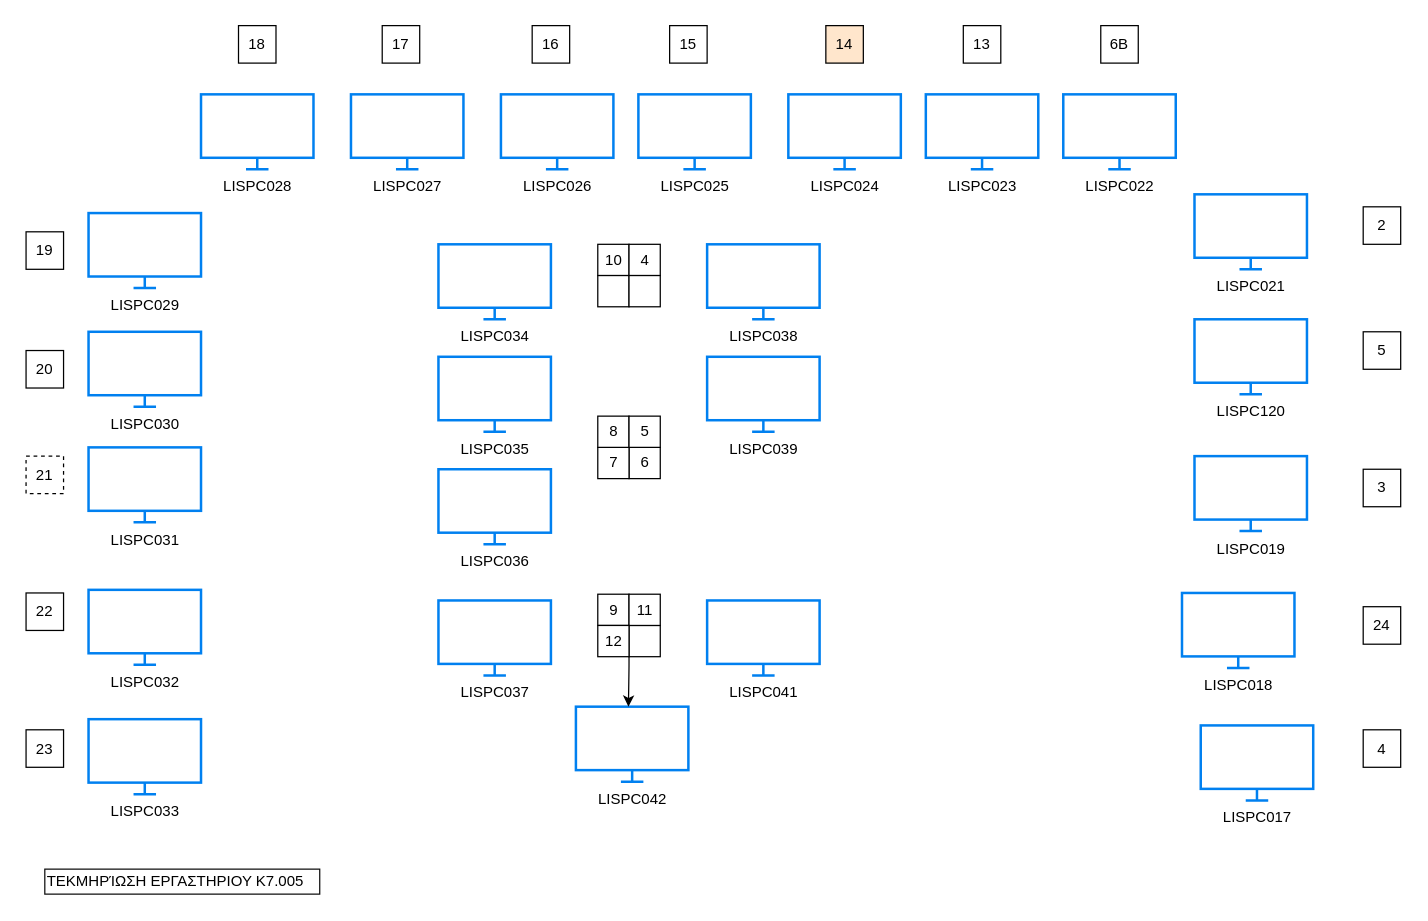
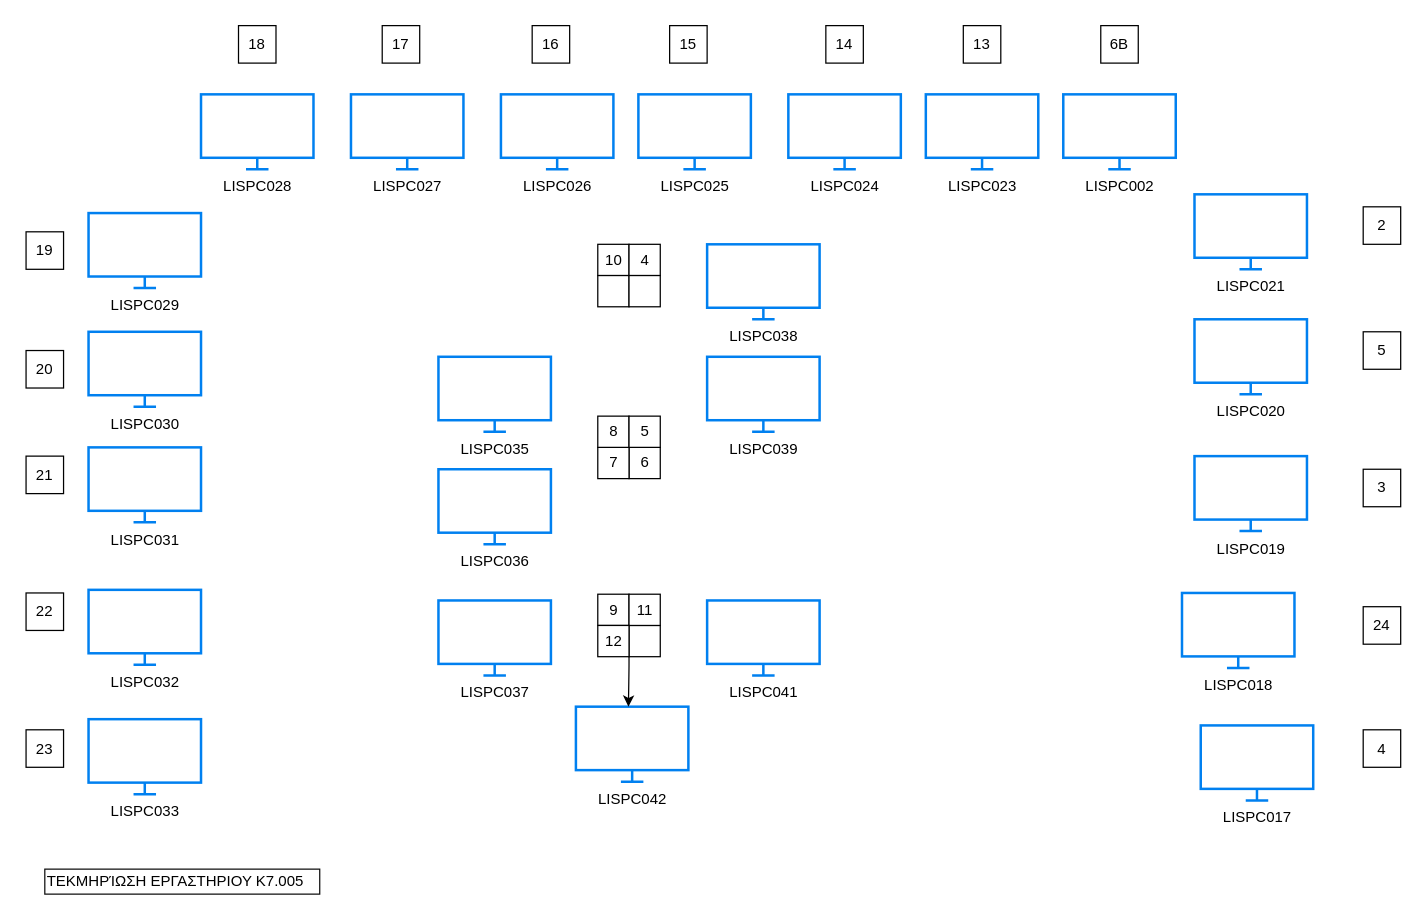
  <mxCell id="0" />
  <mxCell id="1" parent="0" />
  <mxCell id="2" value="LISPC029" style="html=1;verticalLabelPosition=bottom;align=center;labelBackgroundColor=#ffffff;verticalAlign=top;strokeWidth=2;strokeColor=#0080F0;fillColor=#ffffff;shadow=0;dashed=0;shape=mxgraph.ios7.icons.monitor;" vertex="1" parent="1"><mxGeometry x="70" y="170" width="90" height="60" as="geometry" /></mxCell>
  <mxCell id="3" value="LISPC030" style="html=1;verticalLabelPosition=bottom;align=center;labelBackgroundColor=#ffffff;verticalAlign=top;strokeWidth=2;strokeColor=#0080F0;fillColor=#ffffff;shadow=0;dashed=0;shape=mxgraph.ios7.icons.monitor;" vertex="1" parent="1"><mxGeometry x="70" y="265" width="90" height="60" as="geometry" /></mxCell>
  <mxCell id="4" value="LISPC031" style="html=1;verticalLabelPosition=bottom;align=center;labelBackgroundColor=#ffffff;verticalAlign=top;strokeWidth=2;strokeColor=#0080F0;fillColor=#ffffff;shadow=0;dashed=0;shape=mxgraph.ios7.icons.monitor;" vertex="1" parent="1"><mxGeometry x="70" y="357.5" width="90" height="60" as="geometry" /></mxCell>
  <mxCell id="5" value="LISPC032" style="html=1;verticalLabelPosition=bottom;align=center;labelBackgroundColor=#ffffff;verticalAlign=top;strokeWidth=2;strokeColor=#0080F0;fillColor=#ffffff;shadow=0;dashed=0;shape=mxgraph.ios7.icons.monitor;" vertex="1" parent="1"><mxGeometry x="70" y="471.5" width="90" height="60" as="geometry" /></mxCell>
  <mxCell id="6" value="LISPC033" style="html=1;verticalLabelPosition=bottom;align=center;labelBackgroundColor=#ffffff;verticalAlign=top;strokeWidth=2;strokeColor=#0080F0;fillColor=#ffffff;shadow=0;dashed=0;shape=mxgraph.ios7.icons.monitor;" vertex="1" parent="1"><mxGeometry x="70" y="575" width="90" height="60" as="geometry" /></mxCell>
  <mxCell id="7" value="LISPC028" style="html=1;verticalLabelPosition=bottom;align=center;labelBackgroundColor=#ffffff;verticalAlign=top;strokeWidth=2;strokeColor=#0080F0;fillColor=#ffffff;shadow=0;dashed=0;shape=mxgraph.ios7.icons.monitor;direction=east;" vertex="1" parent="1"><mxGeometry x="160" y="75" width="90" height="60" as="geometry" /></mxCell>
  <mxCell id="8" value="LISPC027" style="html=1;verticalLabelPosition=bottom;align=center;labelBackgroundColor=#ffffff;verticalAlign=top;strokeWidth=2;strokeColor=#0080F0;fillColor=#ffffff;shadow=0;dashed=0;shape=mxgraph.ios7.icons.monitor;" vertex="1" parent="1"><mxGeometry x="280" y="75" width="90" height="60" as="geometry" /></mxCell>
  <mxCell id="9" value="LISPC026" style="html=1;verticalLabelPosition=bottom;align=center;labelBackgroundColor=#ffffff;verticalAlign=top;strokeWidth=2;strokeColor=#0080F0;fillColor=#ffffff;shadow=0;dashed=0;shape=mxgraph.ios7.icons.monitor;" vertex="1" parent="1"><mxGeometry x="400" y="75" width="90" height="60" as="geometry" /></mxCell>
  <mxCell id="10" value="LISPC025" style="html=1;verticalLabelPosition=bottom;align=center;labelBackgroundColor=#ffffff;verticalAlign=top;strokeWidth=2;strokeColor=#0080F0;fillColor=#ffffff;shadow=0;dashed=0;shape=mxgraph.ios7.icons.monitor;" vertex="1" parent="1"><mxGeometry x="510" y="75" width="90" height="60" as="geometry" /></mxCell>
  <mxCell id="11" value="LISPC024" style="html=1;verticalLabelPosition=bottom;align=center;labelBackgroundColor=#ffffff;verticalAlign=top;strokeWidth=2;strokeColor=#0080F0;fillColor=#ffffff;shadow=0;dashed=0;shape=mxgraph.ios7.icons.monitor;" vertex="1" parent="1"><mxGeometry x="630" y="75" width="90" height="60" as="geometry" /></mxCell>
  <mxCell id="12" value="LISPC023" style="html=1;verticalLabelPosition=bottom;align=center;labelBackgroundColor=#ffffff;verticalAlign=top;strokeWidth=2;strokeColor=#0080F0;fillColor=#ffffff;shadow=0;dashed=0;shape=mxgraph.ios7.icons.monitor;" vertex="1" parent="1"><mxGeometry x="740" y="75" width="90" height="60" as="geometry" /></mxCell>
- <mxCell id="13" value="LISPC022" style="html=1;verticalLabelPosition=bottom;align=center;labelBackgroundColor=#ffffff;verticalAlign=top;strokeWidth=2;strokeColor=#0080F0;fillColor=#ffffff;shadow=0;dashed=0;shape=mxgraph.ios7.icons.monitor;" vertex="1" parent="1"><mxGeometry x="850" y="75" width="90" height="60" as="geometry" /></mxCell>
+ <mxCell id="13" value="LISPC002" style="html=1;verticalLabelPosition=bottom;align=center;labelBackgroundColor=#ffffff;verticalAlign=top;strokeWidth=2;strokeColor=#0080F0;fillColor=#ffffff;shadow=0;dashed=0;shape=mxgraph.ios7.icons.monitor;" vertex="1" parent="1"><mxGeometry x="850" y="75" width="90" height="60" as="geometry" /></mxCell>
  <mxCell id="14" value="LISPC021" style="html=1;verticalLabelPosition=bottom;align=center;labelBackgroundColor=#ffffff;verticalAlign=top;strokeWidth=2;strokeColor=#0080F0;fillColor=#ffffff;shadow=0;dashed=0;shape=mxgraph.ios7.icons.monitor;" vertex="1" parent="1"><mxGeometry x="955" y="155" width="90" height="60" as="geometry" /></mxCell>
- <mxCell id="15" value="LISPC120" style="html=1;verticalLabelPosition=bottom;align=center;labelBackgroundColor=#ffffff;verticalAlign=top;strokeWidth=2;strokeColor=#0080F0;fillColor=#ffffff;shadow=0;dashed=0;shape=mxgraph.ios7.icons.monitor;" vertex="1" parent="1"><mxGeometry x="955" y="255" width="90" height="60" as="geometry" /></mxCell>
+ <mxCell id="15" value="LISPC020" style="html=1;verticalLabelPosition=bottom;align=center;labelBackgroundColor=#ffffff;verticalAlign=top;strokeWidth=2;strokeColor=#0080F0;fillColor=#ffffff;shadow=0;dashed=0;shape=mxgraph.ios7.icons.monitor;" vertex="1" parent="1"><mxGeometry x="955" y="255" width="90" height="60" as="geometry" /></mxCell>
  <mxCell id="16" value="LISPC019" style="html=1;verticalLabelPosition=bottom;align=center;labelBackgroundColor=#ffffff;verticalAlign=top;strokeWidth=2;strokeColor=#0080F0;fillColor=#ffffff;shadow=0;dashed=0;shape=mxgraph.ios7.icons.monitor;" vertex="1" parent="1"><mxGeometry x="955" y="364.5" width="90" height="60" as="geometry" /></mxCell>
  <mxCell id="17" value="LISPC018" style="html=1;verticalLabelPosition=bottom;align=center;labelBackgroundColor=#ffffff;verticalAlign=top;strokeWidth=2;strokeColor=#0080F0;fillColor=#ffffff;shadow=0;dashed=0;shape=mxgraph.ios7.icons.monitor;" vertex="1" parent="1"><mxGeometry x="945" y="474" width="90" height="60" as="geometry" /></mxCell>
  <mxCell id="18" value="LISPC017" style="html=1;verticalLabelPosition=bottom;align=center;labelBackgroundColor=#ffffff;verticalAlign=top;strokeWidth=2;strokeColor=#0080F0;fillColor=#ffffff;shadow=0;dashed=0;shape=mxgraph.ios7.icons.monitor;" vertex="1" parent="1"><mxGeometry x="960" y="580" width="90" height="60" as="geometry" /></mxCell>
- <mxCell id="19" value="LISPC034" style="html=1;verticalLabelPosition=bottom;align=center;labelBackgroundColor=#ffffff;verticalAlign=top;strokeWidth=2;strokeColor=#0080F0;fillColor=#ffffff;shadow=0;dashed=0;shape=mxgraph.ios7.icons.monitor;" vertex="1" parent="1"><mxGeometry x="350" y="195" width="90" height="60" as="geometry" /></mxCell>
  <mxCell id="20" value="LISPC035" style="html=1;verticalLabelPosition=bottom;align=center;labelBackgroundColor=#ffffff;verticalAlign=top;strokeWidth=2;strokeColor=#0080F0;fillColor=#ffffff;shadow=0;dashed=0;shape=mxgraph.ios7.icons.monitor;" vertex="1" parent="1"><mxGeometry x="350" y="285" width="90" height="60" as="geometry" /></mxCell>
  <mxCell id="21" value="LISPC036" style="html=1;verticalLabelPosition=bottom;align=center;labelBackgroundColor=#ffffff;verticalAlign=top;strokeWidth=2;strokeColor=#0080F0;fillColor=#ffffff;shadow=0;dashed=0;shape=mxgraph.ios7.icons.monitor;" vertex="1" parent="1"><mxGeometry x="350" y="375" width="90" height="60" as="geometry" /></mxCell>
  <mxCell id="22" value="LISPC037" style="html=1;verticalLabelPosition=bottom;align=center;labelBackgroundColor=#ffffff;verticalAlign=top;strokeWidth=2;strokeColor=#0080F0;fillColor=#ffffff;shadow=0;dashed=0;shape=mxgraph.ios7.icons.monitor;" vertex="1" parent="1"><mxGeometry x="350" y="480" width="90" height="60" as="geometry" /></mxCell>
  <mxCell id="23" value="LISPC038" style="html=1;verticalLabelPosition=bottom;align=center;labelBackgroundColor=#ffffff;verticalAlign=top;strokeWidth=2;strokeColor=#0080F0;fillColor=#ffffff;shadow=0;dashed=0;shape=mxgraph.ios7.icons.monitor;" vertex="1" parent="1"><mxGeometry x="565" y="195" width="90" height="60" as="geometry" /></mxCell>
  <mxCell id="24" value="LISPC039" style="html=1;verticalLabelPosition=bottom;align=center;labelBackgroundColor=#ffffff;verticalAlign=top;strokeWidth=2;strokeColor=#0080F0;fillColor=#ffffff;shadow=0;dashed=0;shape=mxgraph.ios7.icons.monitor;" vertex="1" parent="1"><mxGeometry x="565" y="285" width="90" height="60" as="geometry" /></mxCell>
  <mxCell id="25" value="LISPC041" style="html=1;verticalLabelPosition=bottom;align=center;labelBackgroundColor=#ffffff;verticalAlign=top;strokeWidth=2;strokeColor=#0080F0;fillColor=#ffffff;shadow=0;dashed=0;shape=mxgraph.ios7.icons.monitor;" vertex="1" parent="1"><mxGeometry x="565" y="480" width="90" height="60" as="geometry" /></mxCell>
  <mxCell id="26" value="LISPC042" style="html=1;verticalLabelPosition=bottom;align=center;labelBackgroundColor=#ffffff;verticalAlign=top;strokeWidth=2;strokeColor=#0080F0;fillColor=#ffffff;shadow=0;dashed=0;shape=mxgraph.ios7.icons.monitor;" vertex="1" parent="1"><mxGeometry x="460" y="565" width="90" height="60" as="geometry" /></mxCell>
  <mxCell id="27" value="18" style="whiteSpace=wrap;html=1;aspect=fixed;" vertex="1" parent="1"><mxGeometry x="190" y="20" width="30" height="30" as="geometry" /></mxCell>
  <mxCell id="28" value="17" style="whiteSpace=wrap;html=1;aspect=fixed;" vertex="1" parent="1"><mxGeometry x="305" y="20" width="30" height="30" as="geometry" /></mxCell>
  <mxCell id="29" value="16" style="whiteSpace=wrap;html=1;aspect=fixed;" vertex="1" parent="1"><mxGeometry x="425" y="20" width="30" height="30" as="geometry" /></mxCell>
  <mxCell id="30" value="15" style="whiteSpace=wrap;html=1;aspect=fixed;" vertex="1" parent="1"><mxGeometry x="535" y="20" width="30" height="30" as="geometry" /></mxCell>
- <mxCell id="31" value="14" style="whiteSpace=wrap;html=1;aspect=fixed;fillColor=#ffe6cc;" vertex="1" parent="1"><mxGeometry x="660" y="20" width="30" height="30" as="geometry" /></mxCell>
+ <mxCell id="31" value="14" style="whiteSpace=wrap;html=1;aspect=fixed;" vertex="1" parent="1"><mxGeometry x="660" y="20" width="30" height="30" as="geometry" /></mxCell>
  <mxCell id="32" value="13" style="whiteSpace=wrap;html=1;aspect=fixed;" vertex="1" parent="1"><mxGeometry x="770" y="20" width="30" height="30" as="geometry" /></mxCell>
  <mxCell id="33" value="6B" style="whiteSpace=wrap;html=1;aspect=fixed;" vertex="1" parent="1"><mxGeometry x="880" y="20" width="30" height="30" as="geometry" /></mxCell>
  <mxCell id="34" value="19" style="whiteSpace=wrap;html=1;aspect=fixed;" vertex="1" parent="1"><mxGeometry x="20" y="185" width="30" height="30" as="geometry" /></mxCell>
  <mxCell id="35" value="20" style="whiteSpace=wrap;html=1;aspect=fixed;" vertex="1" parent="1"><mxGeometry x="20" y="280" width="30" height="30" as="geometry" /></mxCell>
- <mxCell id="36" value="21" style="whiteSpace=wrap;html=1;aspect=fixed;dashed=1;" vertex="1" parent="1"><mxGeometry x="20" y="364.5" width="30" height="30" as="geometry" /></mxCell>
+ <mxCell id="36" value="21" style="whiteSpace=wrap;html=1;aspect=fixed;" vertex="1" parent="1"><mxGeometry x="20" y="364.5" width="30" height="30" as="geometry" /></mxCell>
  <mxCell id="37" value="22" style="whiteSpace=wrap;html=1;aspect=fixed;" vertex="1" parent="1"><mxGeometry x="20" y="474" width="30" height="30" as="geometry" /></mxCell>
  <mxCell id="38" value="23" style="whiteSpace=wrap;html=1;aspect=fixed;" vertex="1" parent="1"><mxGeometry x="20" y="583.5" width="30" height="30" as="geometry" /></mxCell>
  <mxCell id="39" value="2" style="whiteSpace=wrap;html=1;aspect=fixed;" vertex="1" parent="1"><mxGeometry x="1090" y="165" width="30" height="30" as="geometry" /></mxCell>
  <mxCell id="40" value="5" style="whiteSpace=wrap;html=1;aspect=fixed;" vertex="1" parent="1"><mxGeometry x="1090" y="265" width="30" height="30" as="geometry" /></mxCell>
  <mxCell id="41" value="3" style="whiteSpace=wrap;html=1;aspect=fixed;" vertex="1" parent="1"><mxGeometry x="1090" y="375" width="30" height="30" as="geometry" /></mxCell>
  <mxCell id="42" value="4" style="whiteSpace=wrap;html=1;aspect=fixed;" vertex="1" parent="1"><mxGeometry x="1090" y="583.5" width="30" height="30" as="geometry" /></mxCell>
  <mxCell id="43" value="24" style="whiteSpace=wrap;html=1;aspect=fixed;" vertex="1" parent="1"><mxGeometry x="1090" y="485" width="30" height="30" as="geometry" /></mxCell>
  <mxCell id="44" value="10" style="rounded=0;whiteSpace=wrap;html=1;" vertex="1" parent="1"><mxGeometry x="477.5" y="195" width="25" height="25" as="geometry" /></mxCell>
  <mxCell id="45" value="" style="rounded=0;whiteSpace=wrap;html=1;" vertex="1" parent="1"><mxGeometry x="477.5" y="220" width="25" height="25" as="geometry" /></mxCell>
  <mxCell id="46" value="4" style="rounded=0;whiteSpace=wrap;html=1;" vertex="1" parent="1"><mxGeometry x="502.5" y="195" width="25" height="25" as="geometry" /></mxCell>
  <mxCell id="47" value="" style="rounded=0;whiteSpace=wrap;html=1;direction=south;" vertex="1" parent="1"><mxGeometry x="502.5" y="220" width="25" height="25" as="geometry" /></mxCell>
  <mxCell id="48" value="6" style="rounded=0;whiteSpace=wrap;html=1;" vertex="1" parent="1"><mxGeometry x="502.5" y="357.5" width="25" height="25" as="geometry" /></mxCell>
  <mxCell id="49" style="edgeStyle=orthogonalEdgeStyle;rounded=0;orthogonalLoop=1;jettySize=auto;html=1;exitX=0.5;exitY=1;exitDx=0;exitDy=0;" edge="1" parent="1"><mxGeometry relative="1" as="geometry"><mxPoint x="485" y="403" as="sourcePoint" /><mxPoint x="485" y="402.5" as="targetPoint" /></mxGeometry></mxCell>
  <mxCell id="50" value="7" style="rounded=0;whiteSpace=wrap;html=1;" vertex="1" parent="1"><mxGeometry x="477.5" y="357.5" width="25" height="25" as="geometry" /></mxCell>
  <mxCell id="51" value="8" style="rounded=0;whiteSpace=wrap;html=1;" vertex="1" parent="1"><mxGeometry x="477.5" y="332.5" width="25" height="25" as="geometry" /></mxCell>
  <mxCell id="52" value="5" style="rounded=0;whiteSpace=wrap;html=1;" vertex="1" parent="1"><mxGeometry x="502.5" y="332.5" width="25" height="25" as="geometry" /></mxCell>
  <mxCell id="53" value="9" style="rounded=0;whiteSpace=wrap;html=1;" vertex="1" parent="1"><mxGeometry x="477.5" y="475" width="25" height="25" as="geometry" /></mxCell>
  <mxCell id="54" value="" style="rounded=0;whiteSpace=wrap;html=1;" vertex="1" parent="1"><mxGeometry x="502.5" y="500" width="25" height="25" as="geometry" /></mxCell>
  <mxCell id="55" value="11" style="rounded=0;whiteSpace=wrap;html=1;" vertex="1" parent="1"><mxGeometry x="502.5" y="475" width="25" height="25" as="geometry" /></mxCell>
  <mxCell id="56" style="edgeStyle=orthogonalEdgeStyle;rounded=0;orthogonalLoop=1;jettySize=auto;html=1;exitX=1;exitY=0.75;exitDx=0;exitDy=0;entryX=0;entryY=0.75;entryDx=0;entryDy=0;" edge="1" parent="1" source="57" target="54"><mxGeometry relative="1" as="geometry" /></mxCell>
  <mxCell id="57" value="12" style="rounded=0;whiteSpace=wrap;html=1;" vertex="1" parent="1"><mxGeometry x="477.5" y="500" width="25" height="25" as="geometry" /></mxCell>
  <mxCell id="58" value="" style="endArrow=classic;html=1;" edge="1" parent="1"><mxGeometry width="50" height="50" relative="1" as="geometry"><mxPoint x="502.5" y="525" as="sourcePoint" /><mxPoint x="502" y="565" as="targetPoint" /><Array as="points"><mxPoint x="502.5" y="535" /></Array></mxGeometry></mxCell>
  <mxCell id="59" value="ΤΕΚΜΗΡΊΩΣΗ ΕΡΓΑΣΤΗΡΙΟΥ Κ7.005" style="text;html=1;resizable=0;points=[];autosize=1;align=left;verticalAlign=top;spacingTop=-4;strokeColor=#0F0F0F;" vertex="1" parent="1"><mxGeometry x="35" y="695" width="220" height="20" as="geometry" /></mxCell>
